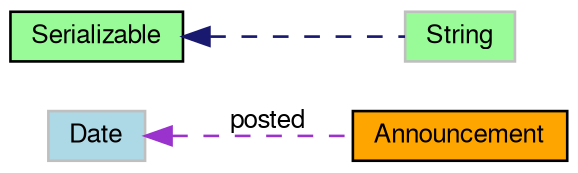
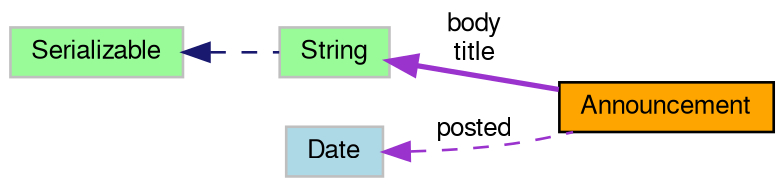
  digraph {
    rankdir=LR
    node [color=black fillcolor=palegreen fontname=FreeSans fontsize=10 shape=record style=filled]
    edge [color=darkorchid3 dir=back fontname=FreeSans fontsize=10 labelfontname=FreeSans labelfontsize=10 style=dashed]
    n1 [fillcolor=orange fontcolor=black height=0.2 label=Announcement width=0.4]
-   n2 [height=0.2 label=Serializable width=0.4]
+   n2 [color=grey75 height=0.2 label=Serializable width=0.4]
    n3 [color=grey75 height=0.2 label=String width=0.4]
    n4 [color=grey75 fillcolor=lightblue height=0.2 label=Date width=0.4]
    n2 -> n3 [color=midnightblue]
+   n3 -> n1 [label="body\ntitle" style=bold]
    n4 -> n1 [label=posted]
  }
